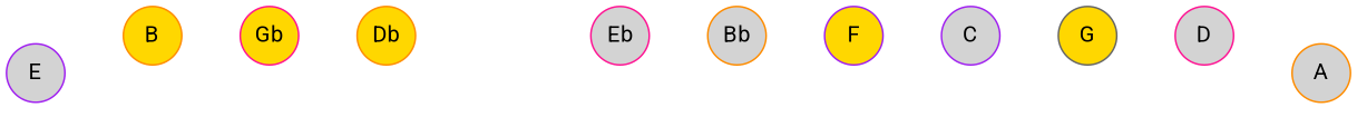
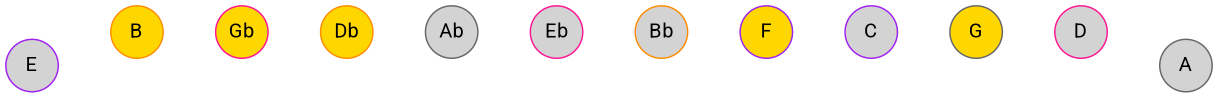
  graph {
    fontname=Roboto
    mindist=.1
    rankdir=LR
    node [color=darkorange fillcolor=lightgrey fontname=Roboto margin=0 shape=circle style=filled]
    edge [fontname=Roboto style=invis]
    E [color=purple]
    B [fillcolor=gold]
    Gb [color=deeppink fillcolor=gold]
    Db [fillcolor=gold]
+   Ab [color=gray40]
    Eb [color=deeppink]
    Bb
    F [color=purple fillcolor=gold]
    C [color=purple]
    G [color=gray40 fillcolor=gold]
    D [color=deeppink]
-   A
+   A [color=gray40]
    subgraph sub_1 {
      E
      B
      Gb
      Db
+     Ab
      Eb
      Bb
      F
      C
      G
      D
      A
    }
    E -- B
    B -- Gb
    Gb -- Db
+   Db -- Ab
+   Ab -- Eb
    Eb -- Bb
    Bb -- F
    F -- C
    C -- G
    G -- D
    D -- A
    A -- E
  }
